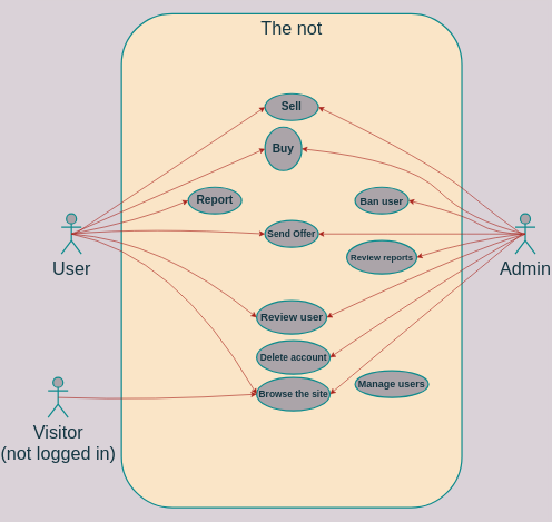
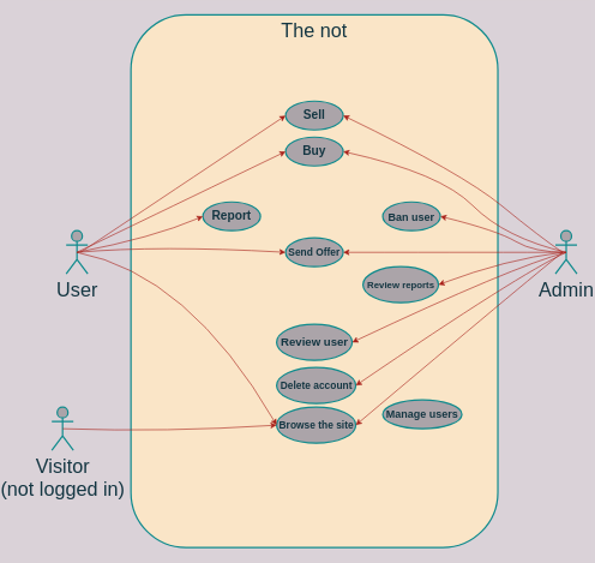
  <mxCell id="0" />
  <mxCell id="1" parent="0" />
  <mxCell id="2" value="The not" style="rounded=1;whiteSpace=wrap;html=1;verticalAlign=top;fontSize=27;fillColor=#FAE5C7;strokeColor=#0F8B8D;fontColor=#143642;strokeWidth=2;" vertex="1" parent="1"><mxGeometry x="130" y="20" width="510" height="740" as="geometry" /></mxCell>
  <mxCell id="3" value="Admin" style="shape=umlActor;verticalLabelPosition=bottom;verticalAlign=top;html=1;outlineConnect=0;fontSize=27;rounded=1;fillColor=#ABA4A9;strokeColor=#0F8B8D;fontColor=#143642;strokeWidth=2;" vertex="1" parent="1"><mxGeometry x="720" y="320" width="30" height="60" as="geometry" /></mxCell>
  <mxCell id="4" value="User" style="shape=umlActor;verticalLabelPosition=bottom;verticalAlign=top;html=1;outlineConnect=0;fontSize=27;rounded=1;fillColor=#ABA4A9;strokeColor=#0F8B8D;fontColor=#143642;strokeWidth=2;" vertex="1" parent="1"><mxGeometry x="40" y="320" width="30" height="60" as="geometry" /></mxCell>
  <mxCell id="5" value="&lt;span style=&quot;font-size: 17px;&quot;&gt;Sell&lt;/span&gt;" style="ellipse;whiteSpace=wrap;html=1;fontSize=17;rounded=1;fillColor=#ABA4A9;strokeColor=#0F8B8D;fontColor=#143642;fontStyle=1;strokeWidth=2;" vertex="1" parent="1"><mxGeometry x="345" y="140" width="80" height="40" as="geometry" /></mxCell>
- <mxCell id="6" value="&lt;span style=&quot;font-size: 17px;&quot;&gt;Buy&lt;/span&gt;" style="ellipse;whiteSpace=wrap;html=1;fontSize=17;rounded=1;fillColor=#ABA4A9;strokeColor=#0F8B8D;fontColor=#143642;fontStyle=1;verticalAlign=middle;strokeWidth=2;" vertex="1" parent="1"><mxGeometry x="345" y="190" width="55" height="65" as="geometry" /></mxCell>
+ <mxCell id="6" value="&lt;span style=&quot;font-size: 17px;&quot;&gt;Buy&lt;/span&gt;" style="ellipse;whiteSpace=wrap;html=1;fontSize=17;rounded=1;fillColor=#ABA4A9;strokeColor=#0F8B8D;fontColor=#143642;fontStyle=1;verticalAlign=middle;strokeWidth=2;" vertex="1" parent="1"><mxGeometry x="345" y="190" width="80" height="40" as="geometry" /></mxCell>
  <mxCell id="7" value="&lt;span style=&quot;font-size: 17px;&quot;&gt;Report&lt;/span&gt;" style="ellipse;whiteSpace=wrap;html=1;fontSize=17;rounded=1;fillColor=#ABA4A9;strokeColor=#0F8B8D;fontColor=#143642;fontStyle=1;verticalAlign=middle;strokeWidth=2;" vertex="1" parent="1"><mxGeometry x="230" y="280" width="80" height="40" as="geometry" /></mxCell>
  <mxCell id="8" value="&lt;span style=&quot;font-size: 15px;&quot;&gt;Ban user&lt;/span&gt;" style="ellipse;whiteSpace=wrap;html=1;fontSize=15;rounded=1;fillColor=#ABA4A9;strokeColor=#0F8B8D;fontColor=#143642;fontStyle=1;verticalAlign=middle;labelPosition=center;verticalLabelPosition=middle;align=center;horizontal=1;strokeWidth=2;" vertex="1" parent="1"><mxGeometry x="480" y="280" width="80" height="40" as="geometry" /></mxCell>
  <mxCell id="9" value="&lt;span style=&quot;font-size: 14px;&quot;&gt;Delete account&lt;/span&gt;" style="ellipse;whiteSpace=wrap;html=1;fontSize=14;rounded=1;fillColor=#ABA4A9;strokeColor=#0F8B8D;fontColor=#143642;fontStyle=1;verticalAlign=middle;strokeWidth=2;" vertex="1" parent="1"><mxGeometry x="332.5" y="510" width="110" height="50" as="geometry" /></mxCell>
  <mxCell id="10" value="&lt;span style=&quot;font-size: 14px;&quot;&gt;Send Offer&lt;/span&gt;" style="ellipse;whiteSpace=wrap;html=1;fontSize=14;rounded=1;fillColor=#ABA4A9;strokeColor=#0F8B8D;fontColor=#143642;fontStyle=1;verticalAlign=middle;gradientColor=none;strokeWidth=2;" vertex="1" parent="1"><mxGeometry x="345" y="330" width="80" height="40" as="geometry" /></mxCell>
- <mxCell id="11" value="&lt;span style=&quot;font-size: 13px;&quot;&gt;Review reports&lt;/span&gt;" style="ellipse;whiteSpace=wrap;html=1;fontSize=13;rounded=1;fillColor=#ABA4A9;strokeColor=#0F8B8D;fontColor=#143642;fontStyle=1;verticalAlign=middle;strokeWidth=2;" vertex="1" parent="1"><mxGeometry x="467.5" y="360" width="105" height="50" as="geometry" /></mxCell>
+ <mxCell id="11" value="&lt;span style=&quot;font-size: 13px;&quot;&gt;Review reports&lt;/span&gt;" style="ellipse;whiteSpace=wrap;html=1;fontSize=13;rounded=1;fillColor=#ABA4A9;strokeColor=#0F8B8D;fontColor=#143642;fontStyle=1;verticalAlign=middle;strokeWidth=2;" vertex="1" parent="1"><mxGeometry x="452.5" y="370" width="105" height="50" as="geometry" /></mxCell>
  <mxCell id="12" value="&lt;span style=&quot;font-size: 16px;&quot;&gt;Review user&lt;/span&gt;" style="ellipse;whiteSpace=wrap;html=1;fontSize=16;rounded=1;fillColor=#ABA4A9;strokeColor=#0F8B8D;fontColor=#143642;fontStyle=1;verticalAlign=middle;strokeWidth=2;" vertex="1" parent="1"><mxGeometry x="332.5" y="450" width="105" height="50" as="geometry" /></mxCell>
  <mxCell id="13" value="" style="endArrow=classic;html=1;rounded=1;fontSize=14;entryX=1;entryY=0.5;entryDx=0;entryDy=0;exitX=0.5;exitY=0.5;exitDx=0;exitDy=0;exitPerimeter=0;curved=1;labelBackgroundColor=#DAD2D8;strokeColor=#A8201A;fontColor=#143642;" edge="1" parent="1" source="3" target="8"><mxGeometry width="50" height="50" relative="1" as="geometry"><mxPoint x="640" y="370" as="sourcePoint" /><mxPoint x="690" y="320" as="targetPoint" /><Array as="points"><mxPoint x="690" y="350" /><mxPoint x="640" y="320" /></Array></mxGeometry></mxCell>
  <mxCell id="14" value="" style="endArrow=classic;html=1;rounded=1;fontSize=14;entryX=1;entryY=0.5;entryDx=0;entryDy=0;exitX=0.5;exitY=0.5;exitDx=0;exitDy=0;exitPerimeter=0;curved=1;labelBackgroundColor=#DAD2D8;strokeColor=#A8201A;fontColor=#143642;" edge="1" parent="1" source="3" target="10"><mxGeometry width="50" height="50" relative="1" as="geometry"><mxPoint x="730" y="366.667" as="sourcePoint" /><mxPoint x="600" y="310" as="targetPoint" /><Array as="points"><mxPoint x="640" y="350" /></Array></mxGeometry></mxCell>
  <mxCell id="15" value="" style="endArrow=classic;html=1;rounded=1;fontSize=14;entryX=1;entryY=0.5;entryDx=0;entryDy=0;exitX=0.5;exitY=0.5;exitDx=0;exitDy=0;exitPerimeter=0;curved=1;labelBackgroundColor=#DAD2D8;strokeColor=#A8201A;fontColor=#143642;" edge="1" parent="1" source="3" target="6"><mxGeometry width="50" height="50" relative="1" as="geometry"><mxPoint x="730" y="366.667" as="sourcePoint" /><mxPoint x="600" y="310" as="targetPoint" /><Array as="points"><mxPoint x="650" y="330" /><mxPoint x="560" y="240" /></Array></mxGeometry></mxCell>
  <mxCell id="16" value="" style="endArrow=classic;html=1;rounded=1;fontSize=14;entryX=1;entryY=0.5;entryDx=0;entryDy=0;curved=1;labelBackgroundColor=#DAD2D8;strokeColor=#A8201A;fontColor=#143642;" edge="1" parent="1" target="5"><mxGeometry width="50" height="50" relative="1" as="geometry"><mxPoint x="730" y="350" as="sourcePoint" /><mxPoint x="435" y="220" as="targetPoint" /><Array as="points"><mxPoint x="700" y="330" /><mxPoint x="590" y="240" /></Array></mxGeometry></mxCell>
  <mxCell id="17" value="" style="endArrow=classic;html=1;rounded=1;fontSize=14;entryX=1;entryY=0.5;entryDx=0;entryDy=0;curved=1;labelBackgroundColor=#DAD2D8;strokeColor=#A8201A;fontColor=#143642;" edge="1" parent="1" target="11"><mxGeometry width="50" height="50" relative="1" as="geometry"><mxPoint x="730" y="350" as="sourcePoint" /><mxPoint x="435" y="360" as="targetPoint" /><Array as="points"><mxPoint x="650" y="360" /></Array></mxGeometry></mxCell>
  <mxCell id="18" value="" style="endArrow=classic;html=1;rounded=1;fontSize=14;entryX=1;entryY=0.5;entryDx=0;entryDy=0;exitX=0.5;exitY=0.5;exitDx=0;exitDy=0;exitPerimeter=0;curved=1;labelBackgroundColor=#DAD2D8;strokeColor=#A8201A;fontColor=#143642;" edge="1" parent="1" source="3" target="12"><mxGeometry width="50" height="50" relative="1" as="geometry"><mxPoint x="740" y="360" as="sourcePoint" /><mxPoint x="447.5" y="425" as="targetPoint" /><Array as="points"><mxPoint x="660" y="370" /></Array></mxGeometry></mxCell>
  <mxCell id="19" value="" style="endArrow=classic;html=1;rounded=1;fontSize=14;entryX=1;entryY=0.5;entryDx=0;entryDy=0;exitX=0.5;exitY=0.5;exitDx=0;exitDy=0;exitPerimeter=0;curved=1;labelBackgroundColor=#DAD2D8;strokeColor=#A8201A;fontColor=#143642;" edge="1" parent="1" source="3" target="9"><mxGeometry width="50" height="50" relative="1" as="geometry"><mxPoint x="745" y="360" as="sourcePoint" /><mxPoint x="447.5" y="485" as="targetPoint" /><Array as="points"><mxPoint x="670" y="380" /></Array></mxGeometry></mxCell>
  <mxCell id="20" value="" style="endArrow=classic;html=1;rounded=1;fontSize=14;exitX=0.5;exitY=0.5;exitDx=0;exitDy=0;exitPerimeter=0;entryX=0;entryY=0.5;entryDx=0;entryDy=0;curved=1;labelBackgroundColor=#DAD2D8;strokeColor=#A8201A;fontColor=#143642;" edge="1" parent="1" source="4" target="7"><mxGeometry width="50" height="50" relative="1" as="geometry"><mxPoint x="390" y="410" as="sourcePoint" /><mxPoint x="440" y="360" as="targetPoint" /><Array as="points"><mxPoint x="160" y="330" /></Array></mxGeometry></mxCell>
  <mxCell id="21" value="" style="endArrow=classic;html=1;rounded=1;fontSize=14;exitX=0.5;exitY=0.5;exitDx=0;exitDy=0;exitPerimeter=0;entryX=0;entryY=0.5;entryDx=0;entryDy=0;curved=1;labelBackgroundColor=#DAD2D8;strokeColor=#A8201A;fontColor=#143642;" edge="1" parent="1" source="4" target="10"><mxGeometry width="50" height="50" relative="1" as="geometry"><mxPoint x="65" y="360" as="sourcePoint" /><mxPoint x="230" y="300" as="targetPoint" /><Array as="points"><mxPoint x="170" y="340" /></Array></mxGeometry></mxCell>
- <mxCell id="22" value="" style="endArrow=classic;html=1;rounded=1;fontSize=14;exitX=0.5;exitY=0.5;exitDx=0;exitDy=0;exitPerimeter=0;entryX=0;entryY=0.5;entryDx=0;entryDy=0;curved=1;labelBackgroundColor=#DAD2D8;strokeColor=#A8201A;fontColor=#143642;" edge="1" parent="1" source="4" target="12"><mxGeometry width="50" height="50" relative="1" as="geometry"><mxPoint x="65" y="360" as="sourcePoint" /><mxPoint x="342.5" y="425" as="targetPoint" /><Array as="points"><mxPoint x="190" y="360" /></Array></mxGeometry></mxCell>
  <mxCell id="23" value="" style="endArrow=classic;html=1;rounded=1;fontSize=14;exitX=0.5;exitY=0.5;exitDx=0;exitDy=0;exitPerimeter=0;entryX=0;entryY=0.5;entryDx=0;entryDy=0;curved=1;labelBackgroundColor=#DAD2D8;strokeColor=#A8201A;fontColor=#143642;" edge="1" parent="1" source="4" target="6"><mxGeometry width="50" height="50" relative="1" as="geometry"><mxPoint x="65" y="360" as="sourcePoint" /><mxPoint x="230" y="300" as="targetPoint" /><Array as="points" /></mxGeometry></mxCell>
  <mxCell id="24" value="" style="endArrow=classic;html=1;rounded=1;fontSize=14;entryX=0;entryY=0.5;entryDx=0;entryDy=0;curved=1;labelBackgroundColor=#DAD2D8;strokeColor=#A8201A;fontColor=#143642;" edge="1" parent="1" target="5"><mxGeometry width="50" height="50" relative="1" as="geometry"><mxPoint x="60" y="350" as="sourcePoint" /><mxPoint x="355" y="220" as="targetPoint" /><Array as="points" /></mxGeometry></mxCell>
  <mxCell id="25" value="Visitor&lt;br&gt;(not logged in)" style="shape=umlActor;verticalLabelPosition=bottom;verticalAlign=top;html=1;outlineConnect=0;fontSize=27;rounded=1;fillColor=#ABA4A9;strokeColor=#0F8B8D;fontColor=#143642;strokeWidth=2;" vertex="1" parent="1"><mxGeometry x="20" y="565" width="30" height="60" as="geometry" /></mxCell>
  <mxCell id="26" value="&lt;span style=&quot;font-size: 14px;&quot;&gt;Browse the site&lt;/span&gt;" style="ellipse;whiteSpace=wrap;html=1;fontSize=14;rounded=1;fillColor=#ABA4A9;strokeColor=#0F8B8D;fontColor=#143642;fontStyle=1;verticalAlign=middle;strokeWidth=2;" vertex="1" parent="1"><mxGeometry x="332.5" y="565" width="110" height="50" as="geometry" /></mxCell>
  <mxCell id="27" value="" style="endArrow=classic;html=1;rounded=1;fontSize=14;entryX=1;entryY=0.5;entryDx=0;entryDy=0;curved=1;labelBackgroundColor=#DAD2D8;strokeColor=#A8201A;fontColor=#143642;" edge="1" parent="1" target="26"><mxGeometry width="50" height="50" relative="1" as="geometry"><mxPoint x="730" y="350" as="sourcePoint" /><mxPoint x="452.5" y="545" as="targetPoint" /><Array as="points"><mxPoint x="680" y="390" /></Array></mxGeometry></mxCell>
  <mxCell id="28" value="" style="endArrow=classic;html=1;rounded=1;fontSize=14;exitX=0.5;exitY=0.5;exitDx=0;exitDy=0;exitPerimeter=0;entryX=0;entryY=0.5;entryDx=0;entryDy=0;curved=1;labelBackgroundColor=#DAD2D8;strokeColor=#A8201A;fontColor=#143642;" edge="1" parent="1" source="4" target="26"><mxGeometry width="50" height="50" relative="1" as="geometry"><mxPoint x="65" y="360" as="sourcePoint" /><mxPoint x="342.5" y="545" as="targetPoint" /><Array as="points"><mxPoint x="210" y="380" /></Array></mxGeometry></mxCell>
  <mxCell id="29" value="" style="endArrow=classic;html=1;rounded=1;fontSize=14;exitX=0.5;exitY=0.5;exitDx=0;exitDy=0;exitPerimeter=0;entryX=0;entryY=0.5;entryDx=0;entryDy=0;curved=1;labelBackgroundColor=#DAD2D8;strokeColor=#A8201A;fontColor=#143642;" edge="1" parent="1" source="25" target="26"><mxGeometry width="50" height="50" relative="1" as="geometry"><mxPoint x="65" y="360" as="sourcePoint" /><mxPoint x="337.5" y="600" as="targetPoint" /><Array as="points"><mxPoint x="180" y="600" /></Array></mxGeometry></mxCell>
  <mxCell id="30" value="&lt;span style=&quot;font-size: 15px;&quot;&gt;Manage users&lt;/span&gt;" style="ellipse;whiteSpace=wrap;html=1;fontSize=15;rounded=1;fillColor=#ABA4A9;strokeColor=#0F8B8D;fontColor=#143642;fontStyle=1;verticalAlign=middle;strokeWidth=2;" vertex="1" parent="1"><mxGeometry x="480" y="555" width="110" height="40" as="geometry" /></mxCell>
